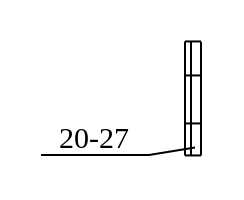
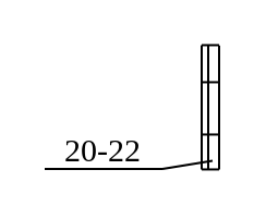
  <mxCell id="0" />
  <mxCell id="1" parent="0" />
  <mxCell id="2" value="" style="endArrow=none;html=1;" parent="1" edge="1"><mxGeometry width="50" height="50" relative="1" as="geometry"><mxPoint x="100" y="77.22" as="sourcePoint" /><mxPoint x="100" y="20.375" as="targetPoint" /></mxGeometry></mxCell>
  <mxCell id="3" value="" style="endArrow=none;html=1;" parent="1" edge="1"><mxGeometry width="50" height="50" relative="1" as="geometry"><mxPoint x="92" y="77.22" as="sourcePoint" /><mxPoint x="100" y="77.22" as="targetPoint" /></mxGeometry></mxCell>
  <mxCell id="4" value="" style="endArrow=none;html=1;" parent="1" edge="1"><mxGeometry width="50" height="50" relative="1" as="geometry"><mxPoint x="95" y="77.22" as="sourcePoint" /><mxPoint x="95" y="20.005" as="targetPoint" /></mxGeometry></mxCell>
  <mxCell id="5" value="" style="endArrow=none;html=1;" parent="1" edge="1"><mxGeometry width="50" height="50" relative="1" as="geometry"><mxPoint x="92" y="77.22" as="sourcePoint" /><mxPoint x="92" y="20.22" as="targetPoint" /></mxGeometry></mxCell>
  <mxCell id="6" value="" style="endArrow=none;html=1;" parent="1" edge="1"><mxGeometry width="50" height="50" relative="1" as="geometry"><mxPoint x="100" y="61.22" as="sourcePoint" /><mxPoint x="92" y="61.22" as="targetPoint" /></mxGeometry></mxCell>
  <mxCell id="7" value="" style="endArrow=none;html=1;" parent="1" edge="1"><mxGeometry width="50" height="50" relative="1" as="geometry"><mxPoint x="100" y="37.22" as="sourcePoint" /><mxPoint x="92" y="37.22" as="targetPoint" /></mxGeometry></mxCell>
  <mxCell id="8" value="" style="endArrow=none;html=1;" parent="1" edge="1"><mxGeometry width="50" height="50" relative="1" as="geometry"><mxPoint x="100" y="20.22" as="sourcePoint" /><mxPoint x="92" y="20.22" as="targetPoint" /><Array as="points"><mxPoint x="96" y="20.22" /></Array></mxGeometry></mxCell>
- <mxCell id="9" value="&lt;font style=&quot;font-size: 15px;&quot;&gt;20-27&lt;/font&gt;" style="text;html=1;strokeColor=none;fillColor=none;align=center;verticalAlign=middle;whiteSpace=wrap;rounded=0;fontSize=15;fontFamily=Verdana;" parent="1" vertex="1"><mxGeometry x="20" y="59" width="54" height="18" as="geometry" /></mxCell>
+ <mxCell id="9" value="&lt;font style=&quot;font-size: 15px;&quot;&gt;20-22&lt;/font&gt;" style="text;html=1;strokeColor=none;fillColor=none;align=center;verticalAlign=middle;whiteSpace=wrap;rounded=0;fontSize=15;fontFamily=Verdana;" parent="1" vertex="1"><mxGeometry x="20" y="59" width="54" height="18" as="geometry" /></mxCell>
  <mxCell id="10" value="" style="endArrow=none;html=1;fontFamily=Verdana;entryX=1;entryY=1;entryDx=0;entryDy=0;exitX=0;exitY=1;exitDx=0;exitDy=0;" parent="1" source="9" target="9" edge="1"><mxGeometry width="50" height="50" relative="1" as="geometry"><mxPoint x="142" y="117.22" as="sourcePoint" /><mxPoint x="192" y="67.22" as="targetPoint" /></mxGeometry></mxCell>
  <mxCell id="11" value="" style="endArrow=none;html=1;fontFamily=Verdana;entryX=1;entryY=1;entryDx=0;entryDy=0;" parent="1" target="9" edge="1"><mxGeometry width="50" height="50" relative="1" as="geometry"><mxPoint x="97" y="73.22" as="sourcePoint" /><mxPoint x="229" y="31.22" as="targetPoint" /></mxGeometry></mxCell>
